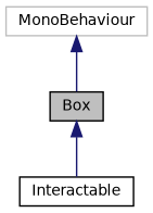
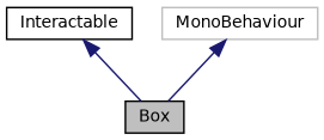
  digraph {
    node [color=black fillcolor=white fontname=Helvetica fontsize=10 shape=record style=filled]
    edge [color=midnightblue dir=back fontname=Helvetica fontsize=10 labelfontname=Helvetica labelfontsize=10 style=solid]
    n1 [fillcolor=grey75 fontcolor=black height=0.2 label=Box width=0.4]
    n2 [height=0.2 label=Interactable width=0.4]
    n3 [color=grey75 height=0.2 label=MonoBehaviour width=0.4]
-   n1 -> n2
+   n2 -> n1
    n3 -> n1
  }
